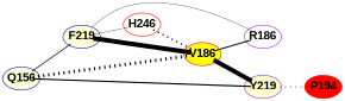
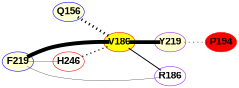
  strict graph {
    rankdir=LR
    splines=true
    node [color=red fixedsize=shape fontname="arial bold" fontsize=18 margin=0 shape=oval style=filled]
    edge [arrowhead=none color=black penwidth=0.50000000000000000000 style=bold]
    Q156 [color=blue fillcolor="0.166666666667,0.164251207729,1" width=0.8]
    F219 [color=blue fillcolor="0.166666666667,0.183574879227,1" width=0.8]
    V186 [fillcolor="0.166666666667,0.946859903382,1" width=0.8]
    Y219 [color=purple fillcolor="0.166666666667,0.193236714976,1" width=0.8]
    H246 [fillcolor="0.166666666667,0.0289855072464,1" width=0.8]
    n6 [color=purple fillcolor="0.0,0.0,1" label=R186 width=0.8]
    P194 [fillcolor="0.0,1.0,1" width=0.8]
-   Q156 -- F219 [penwidth=1.25000000000000000000]
    Q156 -- V186 [penwidth=5.00000000000000000000 style=dotted]
-   Q156 -- Y219 [penwidth=2.00000000000000000000 style=solid]
    F219 -- V186 [penwidth=7.25000000000000000000]
    F219 -- H246 [style=solid]
    F219 -- n6
    V186 -- Y219 [penwidth=7.00000000000000000000]
    V186 -- n6 [penwidth=1.75000000000000000000 style=solid]
    Y219 -- P194 [penwidth=1.00000000000000000000 style=dotted]
    H246 -- V186 [penwidth=2.50000000000000000000 style=dotted]
  }
